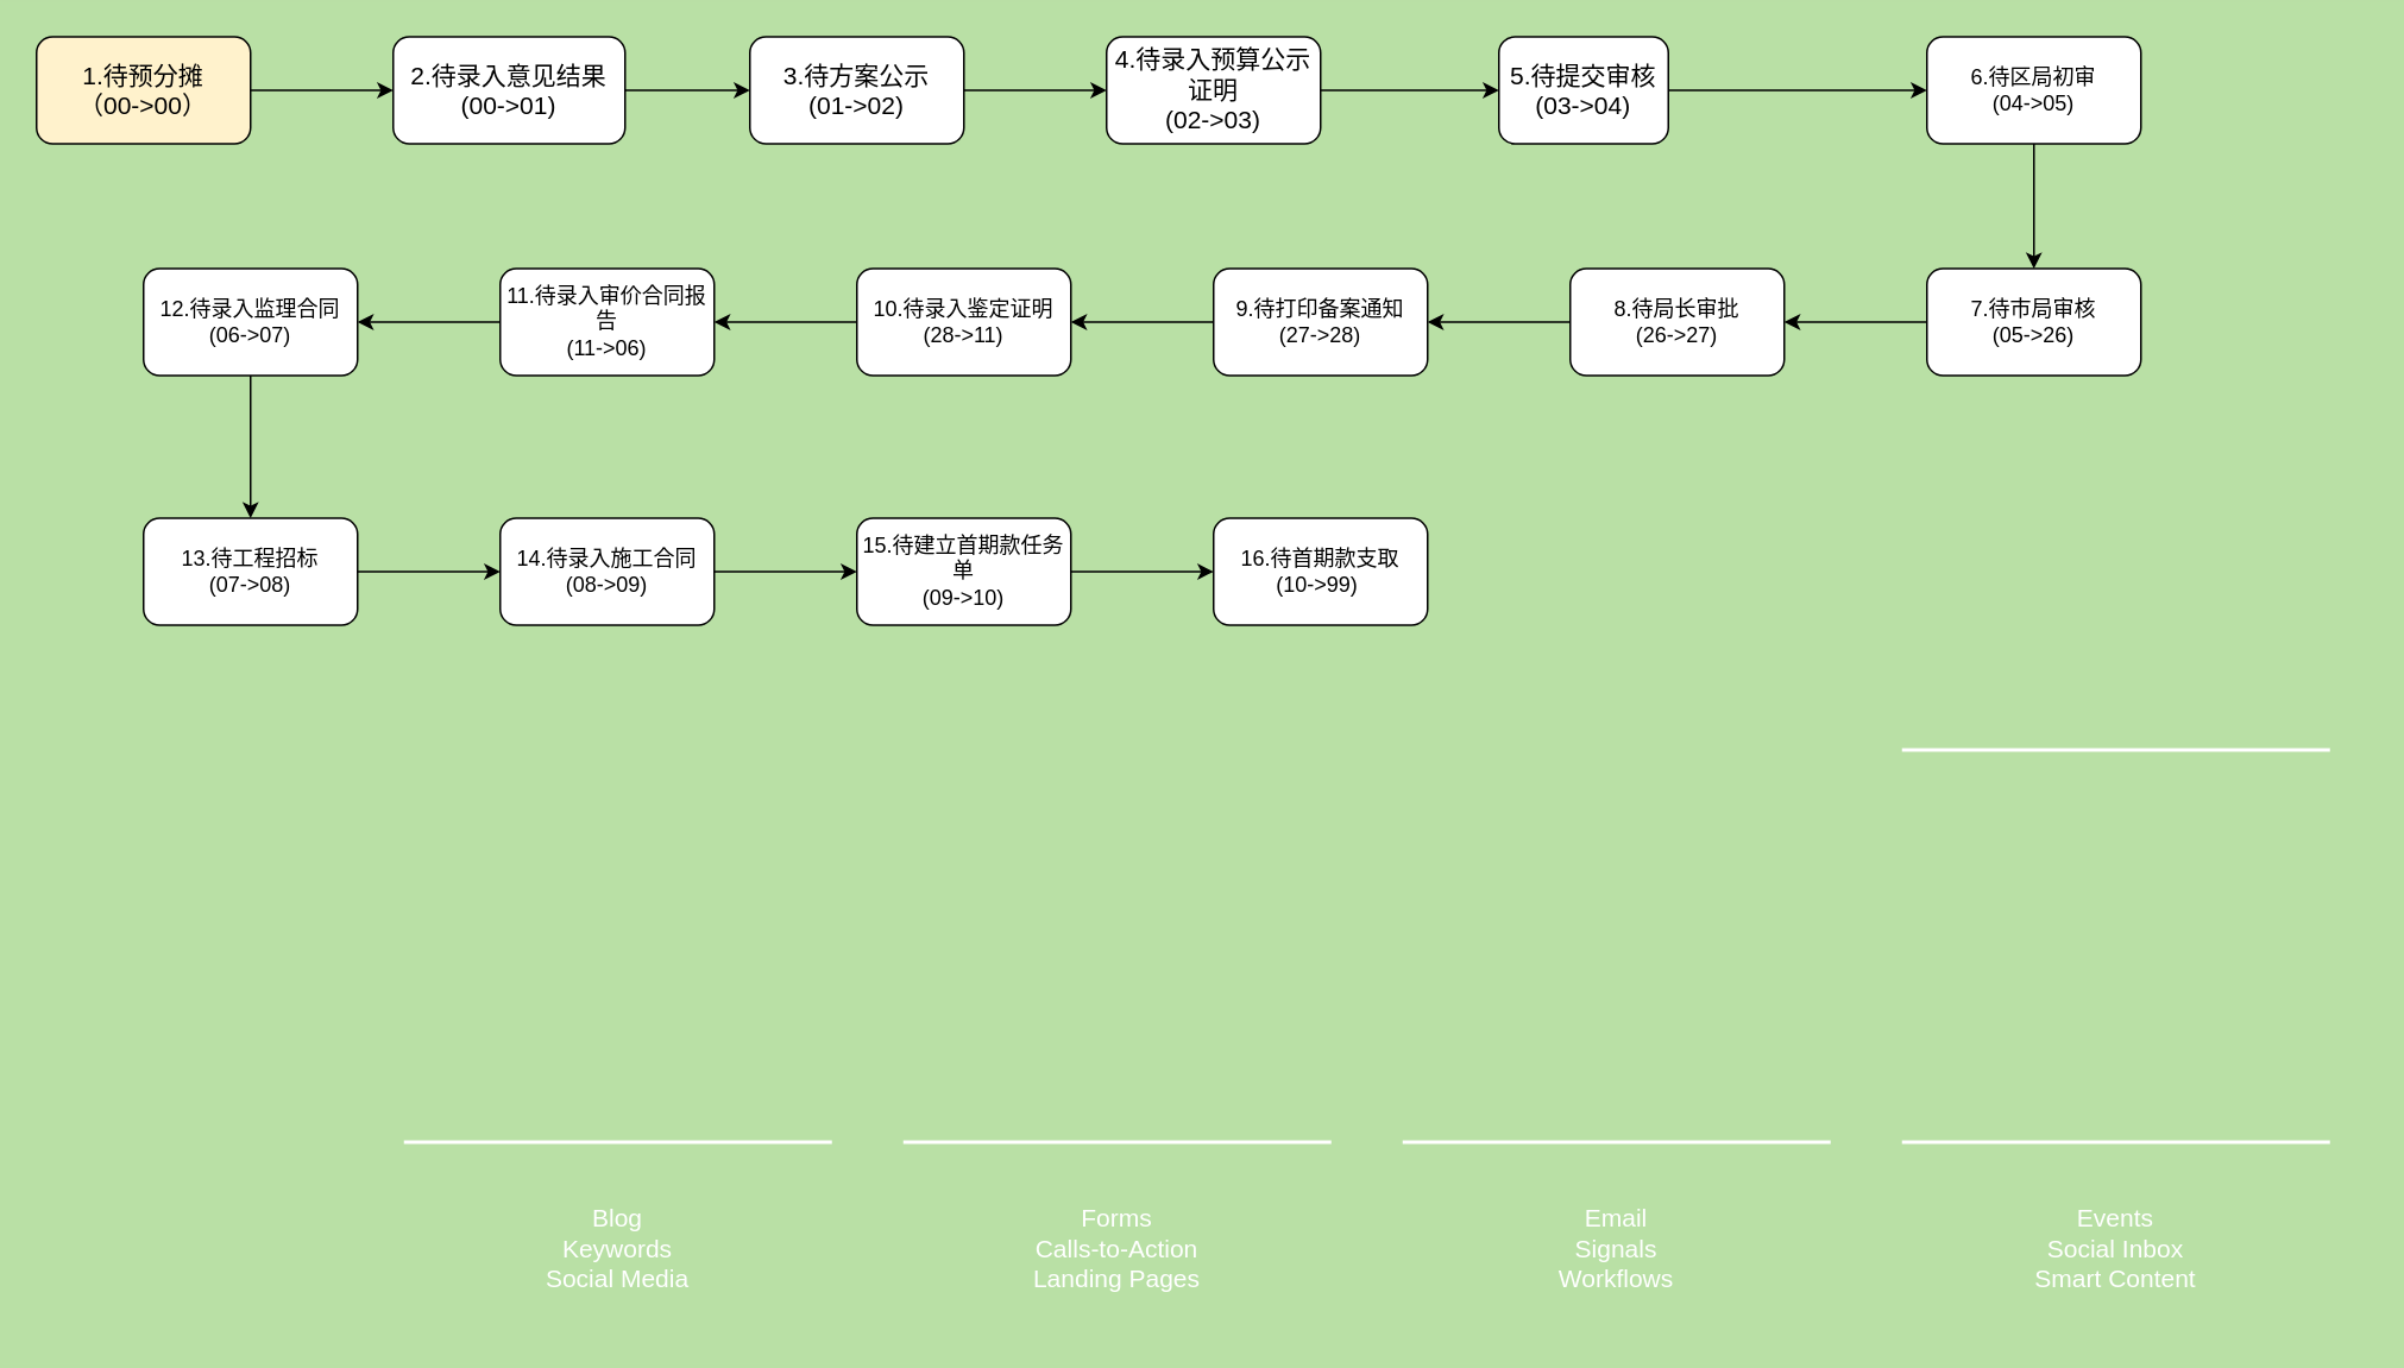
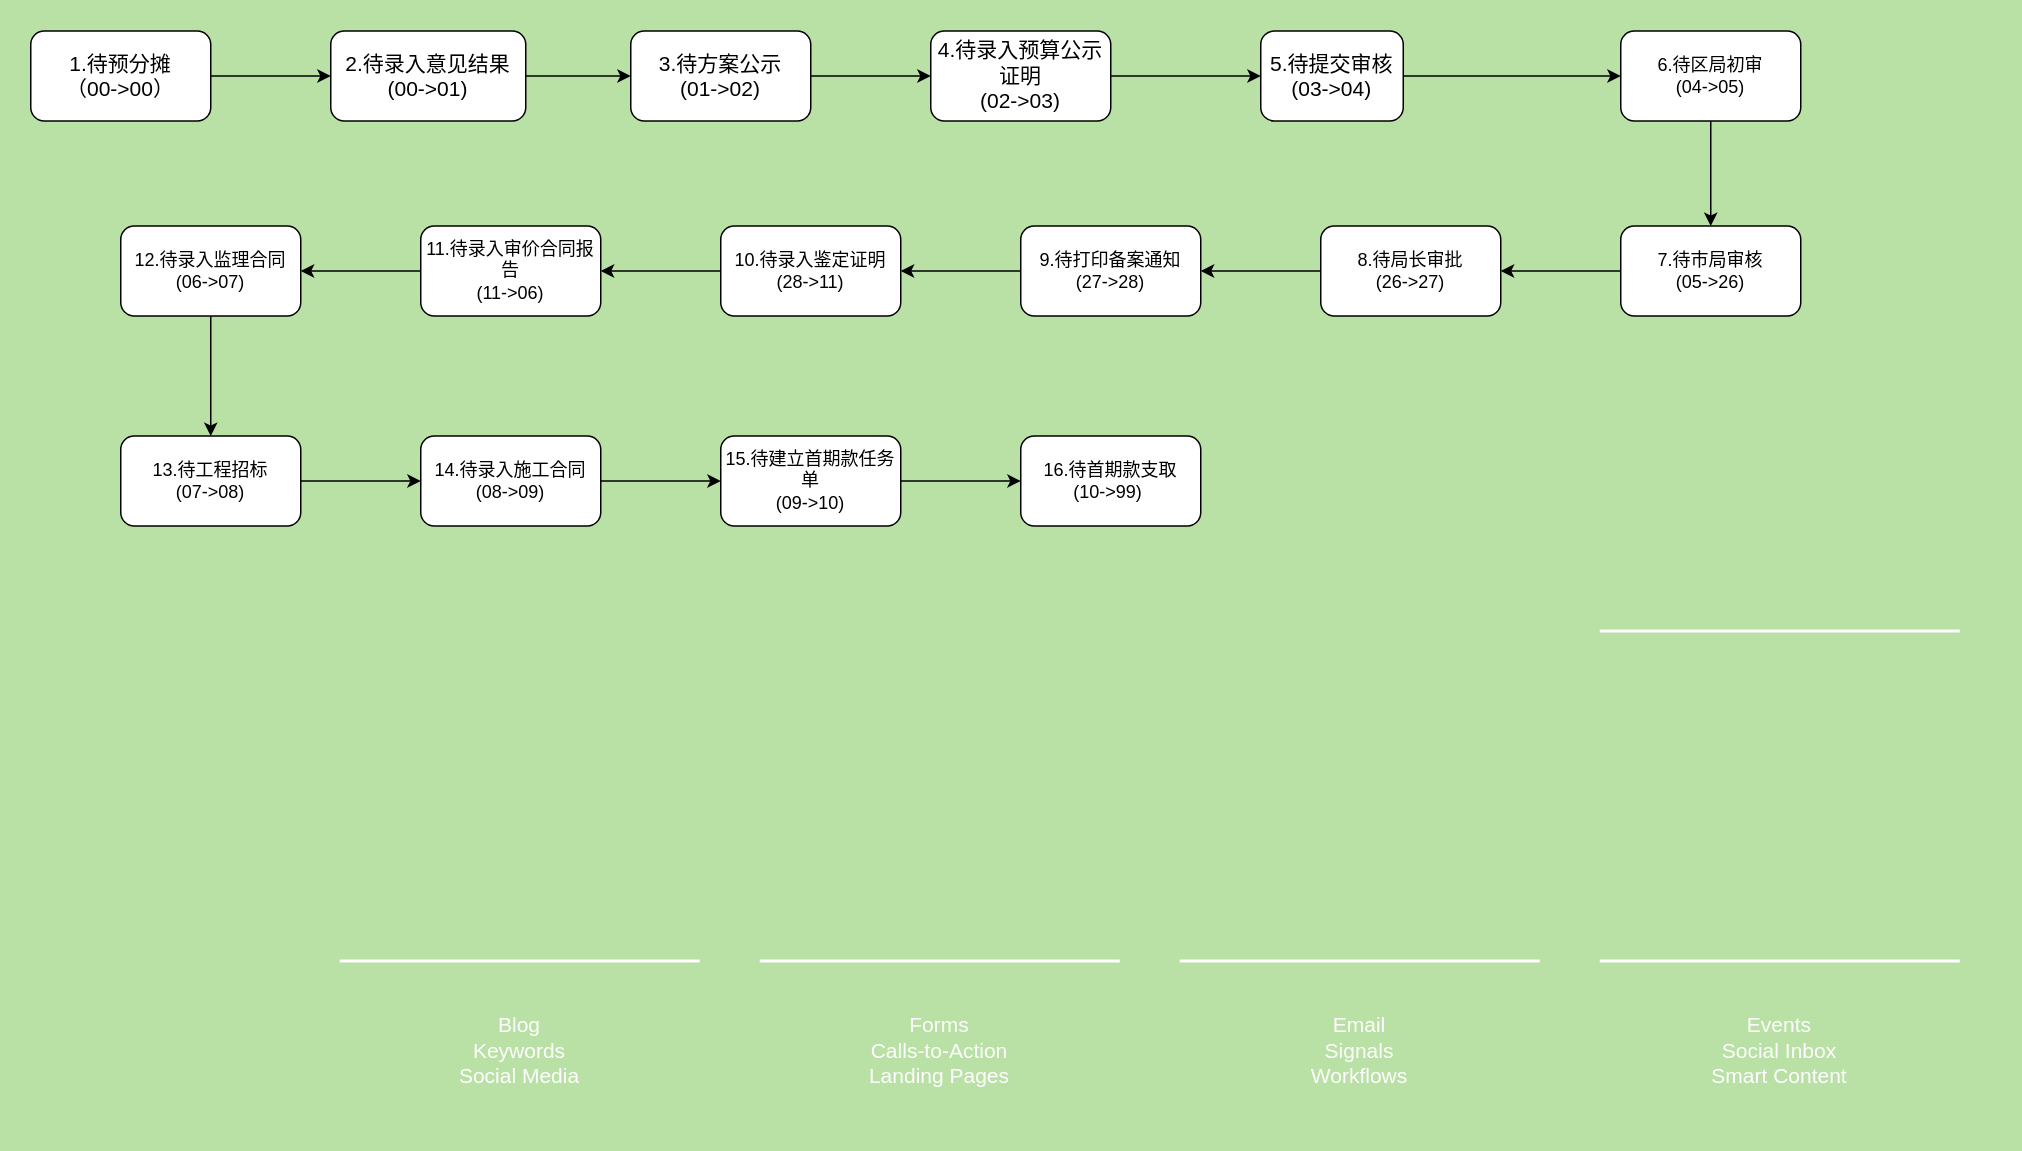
  <mxCell id="0" />
  <mxCell id="1" parent="0" />
  <mxCell id="2" value="Blog&lt;div&gt;Keywords&lt;/div&gt;&lt;div&gt;Social Media&lt;/div&gt;" style="text;html=1;strokeColor=none;fillColor=none;align=center;verticalAlign=middle;whiteSpace=wrap;rounded=0;shadow=0;fontSize=14;fontColor=#FFFFFF;" parent="1" vertex="1"><mxGeometry x="206" y="655" width="280" height="90" as="geometry" /></mxCell>
  <mxCell id="3" value="" style="line;strokeWidth=2;html=1;rounded=0;shadow=0;fontSize=27;align=center;fillColor=none;strokeColor=#FFFFFF;" parent="1" vertex="1"><mxGeometry x="226" y="635" width="240" height="10" as="geometry" /></mxCell>
  <mxCell id="4" value="Forms&lt;div&gt;Calls-to-Action&lt;/div&gt;&lt;div&gt;Landing Pages&lt;/div&gt;" style="text;html=1;strokeColor=none;fillColor=none;align=center;verticalAlign=middle;whiteSpace=wrap;rounded=0;shadow=0;fontSize=14;fontColor=#FFFFFF;" parent="1" vertex="1"><mxGeometry x="486" y="655" width="280" height="90" as="geometry" /></mxCell>
  <mxCell id="5" value="" style="line;strokeWidth=2;html=1;rounded=0;shadow=0;fontSize=27;align=center;fillColor=none;strokeColor=#FFFFFF;" parent="1" vertex="1"><mxGeometry x="506" y="635" width="240" height="10" as="geometry" /></mxCell>
  <mxCell id="6" value="Email&lt;div&gt;Signals&lt;/div&gt;&lt;div&gt;Workflows&lt;/div&gt;" style="text;html=1;strokeColor=none;fillColor=none;align=center;verticalAlign=middle;whiteSpace=wrap;rounded=0;shadow=0;fontSize=14;fontColor=#FFFFFF;" parent="1" vertex="1"><mxGeometry x="766" y="655" width="280" height="90" as="geometry" /></mxCell>
  <mxCell id="7" value="" style="line;strokeWidth=2;html=1;rounded=0;shadow=0;fontSize=27;align=center;fillColor=none;strokeColor=#FFFFFF;" parent="1" vertex="1"><mxGeometry x="786" y="635" width="240" height="10" as="geometry" /></mxCell>
  <mxCell id="8" value="Events&lt;div&gt;Social Inbox&lt;/div&gt;&lt;div&gt;Smart Content&lt;/div&gt;" style="text;html=1;strokeColor=none;fillColor=none;align=center;verticalAlign=middle;whiteSpace=wrap;rounded=0;shadow=0;fontSize=14;fontColor=#FFFFFF;" parent="1" vertex="1"><mxGeometry x="1046" y="655" width="280" height="90" as="geometry" /></mxCell>
  <mxCell id="9" value="" style="line;strokeWidth=2;html=1;rounded=0;shadow=0;fontSize=27;align=center;fillColor=none;strokeColor=#FFFFFF;" parent="1" vertex="1"><mxGeometry x="1066" y="415" width="240" height="10" as="geometry" /></mxCell>
  <mxCell id="10" value="" style="line;strokeWidth=2;html=1;rounded=0;shadow=0;fontSize=27;align=center;fillColor=none;strokeColor=#FFFFFF;" parent="1" vertex="1"><mxGeometry x="1066" y="635" width="240" height="10" as="geometry" /></mxCell>
  <mxCell id="11" value="" style="edgeStyle=orthogonalEdgeStyle;rounded=0;orthogonalLoop=1;jettySize=auto;html=1;" edge="1" parent="1" source="12" target="14"><mxGeometry relative="1" as="geometry" /></mxCell>
- <mxCell id="12" value="&lt;font style=&quot;font-size: 14px&quot;&gt;1.待预分摊&lt;br&gt;（00-&amp;gt;00）&lt;/font&gt;" style="rounded=1;whiteSpace=wrap;html=1;fillColor=#fff2cc;" vertex="1" parent="1"><mxGeometry x="20" y="20" width="120" height="60" as="geometry" /></mxCell>
+ <mxCell id="12" value="&lt;font style=&quot;font-size: 14px&quot;&gt;1.待预分摊&lt;br&gt;（00-&amp;gt;00）&lt;/font&gt;" style="rounded=1;whiteSpace=wrap;html=1;" vertex="1" parent="1"><mxGeometry x="20" y="20" width="120" height="60" as="geometry" /></mxCell>
  <mxCell id="13" value="" style="edgeStyle=orthogonalEdgeStyle;rounded=0;orthogonalLoop=1;jettySize=auto;html=1;" edge="1" parent="1" source="14" target="16"><mxGeometry relative="1" as="geometry" /></mxCell>
  <mxCell id="14" value="&lt;font style=&quot;font-size: 14px&quot;&gt;2.待录入意见结果&lt;br&gt;(00-&amp;gt;01)&lt;/font&gt;&lt;br&gt;" style="rounded=1;whiteSpace=wrap;html=1;" vertex="1" parent="1"><mxGeometry x="220" y="20" width="130" height="60" as="geometry" /></mxCell>
  <mxCell id="15" value="" style="edgeStyle=orthogonalEdgeStyle;rounded=0;orthogonalLoop=1;jettySize=auto;html=1;" edge="1" parent="1" source="16" target="18"><mxGeometry relative="1" as="geometry" /></mxCell>
  <mxCell id="16" value="&lt;font style=&quot;font-size: 14px&quot;&gt;3.待方案公示&lt;br&gt;(01-&amp;gt;02)&lt;/font&gt;&lt;br&gt;" style="rounded=1;whiteSpace=wrap;html=1;" vertex="1" parent="1"><mxGeometry x="420" y="20" width="120" height="60" as="geometry" /></mxCell>
  <mxCell id="17" value="" style="edgeStyle=orthogonalEdgeStyle;rounded=0;orthogonalLoop=1;jettySize=auto;html=1;" edge="1" parent="1" source="18" target="20"><mxGeometry relative="1" as="geometry" /></mxCell>
  <mxCell id="18" value="&lt;font style=&quot;font-size: 14px&quot;&gt;4.待录入预算公示证明&lt;br&gt;(02-&amp;gt;03)&lt;/font&gt;&lt;br&gt;" style="rounded=1;whiteSpace=wrap;html=1;" vertex="1" parent="1"><mxGeometry x="620" y="20" width="120" height="60" as="geometry" /></mxCell>
  <mxCell id="19" value="" style="edgeStyle=orthogonalEdgeStyle;rounded=0;orthogonalLoop=1;jettySize=auto;html=1;" edge="1" parent="1" source="20" target="41"><mxGeometry relative="1" as="geometry" /></mxCell>
  <mxCell id="20" value="&lt;font style=&quot;font-size: 14px&quot;&gt;5.待提交审核&lt;br&gt;(03-&amp;gt;04)&lt;/font&gt;" style="rounded=1;whiteSpace=wrap;html=1;" vertex="1" parent="1"><mxGeometry x="840" y="20" width="95" height="60" as="geometry" /></mxCell>
  <mxCell id="21" value="" style="edgeStyle=orthogonalEdgeStyle;rounded=0;orthogonalLoop=1;jettySize=auto;html=1;" edge="1" parent="1" source="22" target="24"><mxGeometry relative="1" as="geometry" /></mxCell>
  <mxCell id="22" value="7.待市局审核&lt;br&gt;(05-&amp;gt;26)&lt;br&gt;" style="rounded=1;whiteSpace=wrap;html=1;" vertex="1" parent="1"><mxGeometry x="1080" y="150" width="120" height="60" as="geometry" /></mxCell>
  <mxCell id="23" value="" style="edgeStyle=orthogonalEdgeStyle;rounded=0;orthogonalLoop=1;jettySize=auto;html=1;" edge="1" parent="1" source="24" target="26"><mxGeometry relative="1" as="geometry" /></mxCell>
  <mxCell id="24" value="8.待局长审批&lt;br&gt;(26-&amp;gt;27)&lt;br&gt;" style="rounded=1;whiteSpace=wrap;html=1;" vertex="1" parent="1"><mxGeometry x="880" y="150" width="120" height="60" as="geometry" /></mxCell>
  <mxCell id="25" value="" style="edgeStyle=orthogonalEdgeStyle;rounded=0;orthogonalLoop=1;jettySize=auto;html=1;" edge="1" parent="1" source="26" target="28"><mxGeometry relative="1" as="geometry" /></mxCell>
  <mxCell id="26" value="9.待打印备案通知&lt;br&gt;(27-&amp;gt;28)&lt;br&gt;" style="rounded=1;whiteSpace=wrap;html=1;" vertex="1" parent="1"><mxGeometry x="680" y="150" width="120" height="60" as="geometry" /></mxCell>
  <mxCell id="27" value="" style="edgeStyle=orthogonalEdgeStyle;rounded=0;orthogonalLoop=1;jettySize=auto;html=1;" edge="1" parent="1" source="28" target="30"><mxGeometry relative="1" as="geometry" /></mxCell>
  <mxCell id="28" value="10.待录入鉴定证明&lt;br&gt;(28-&amp;gt;11)&lt;br&gt;" style="rounded=1;whiteSpace=wrap;html=1;" vertex="1" parent="1"><mxGeometry x="480" y="150" width="120" height="60" as="geometry" /></mxCell>
  <mxCell id="29" value="" style="edgeStyle=orthogonalEdgeStyle;rounded=0;orthogonalLoop=1;jettySize=auto;html=1;" edge="1" parent="1" source="30" target="32"><mxGeometry relative="1" as="geometry" /></mxCell>
  <mxCell id="30" value="11.待录入审价合同报告&lt;br&gt;(11-&amp;gt;06)&lt;br&gt;" style="rounded=1;whiteSpace=wrap;html=1;" vertex="1" parent="1"><mxGeometry x="280" y="150" width="120" height="60" as="geometry" /></mxCell>
  <mxCell id="31" value="" style="edgeStyle=orthogonalEdgeStyle;rounded=0;orthogonalLoop=1;jettySize=auto;html=1;" edge="1" parent="1" source="32" target="34"><mxGeometry relative="1" as="geometry" /></mxCell>
  <mxCell id="32" value="12.待录入监理合同&lt;br&gt;(06-&amp;gt;07)&lt;br&gt;" style="rounded=1;whiteSpace=wrap;html=1;" vertex="1" parent="1"><mxGeometry x="80" y="150" width="120" height="60" as="geometry" /></mxCell>
  <mxCell id="33" value="" style="edgeStyle=orthogonalEdgeStyle;rounded=0;orthogonalLoop=1;jettySize=auto;html=1;" edge="1" parent="1" source="34" target="36"><mxGeometry relative="1" as="geometry" /></mxCell>
  <mxCell id="34" value="13.待工程招标&lt;br&gt;(07-&amp;gt;08)&lt;br&gt;" style="rounded=1;whiteSpace=wrap;html=1;" vertex="1" parent="1"><mxGeometry x="80" y="290" width="120" height="60" as="geometry" /></mxCell>
  <mxCell id="35" value="" style="edgeStyle=orthogonalEdgeStyle;rounded=0;orthogonalLoop=1;jettySize=auto;html=1;" edge="1" parent="1" source="36" target="38"><mxGeometry relative="1" as="geometry" /></mxCell>
  <mxCell id="36" value="14.待录入施工合同&lt;br&gt;(08-&amp;gt;09)&lt;br&gt;" style="rounded=1;whiteSpace=wrap;html=1;" vertex="1" parent="1"><mxGeometry x="280" y="290" width="120" height="60" as="geometry" /></mxCell>
  <mxCell id="37" value="" style="edgeStyle=orthogonalEdgeStyle;rounded=0;orthogonalLoop=1;jettySize=auto;html=1;" edge="1" parent="1" source="38" target="39"><mxGeometry relative="1" as="geometry" /></mxCell>
  <mxCell id="38" value="15.待建立首期款任务单&lt;br&gt;(09-&amp;gt;10)&lt;br&gt;" style="rounded=1;whiteSpace=wrap;html=1;" vertex="1" parent="1"><mxGeometry x="480" y="290" width="120" height="60" as="geometry" /></mxCell>
  <mxCell id="39" value="16.待首期款支取&lt;br&gt;(10-&amp;gt;99)&amp;nbsp;&lt;br&gt;" style="rounded=1;whiteSpace=wrap;html=1;" vertex="1" parent="1"><mxGeometry x="680" y="290" width="120" height="60" as="geometry" /></mxCell>
  <mxCell id="40" value="" style="edgeStyle=orthogonalEdgeStyle;rounded=0;orthogonalLoop=1;jettySize=auto;html=1;" edge="1" parent="1" source="41" target="22"><mxGeometry relative="1" as="geometry" /></mxCell>
  <mxCell id="41" value="6.待区局初审&lt;br&gt;(04-&amp;gt;05)&lt;br&gt;" style="rounded=1;whiteSpace=wrap;html=1;" vertex="1" parent="1"><mxGeometry x="1080" y="20" width="120" height="60" as="geometry" /></mxCell>
